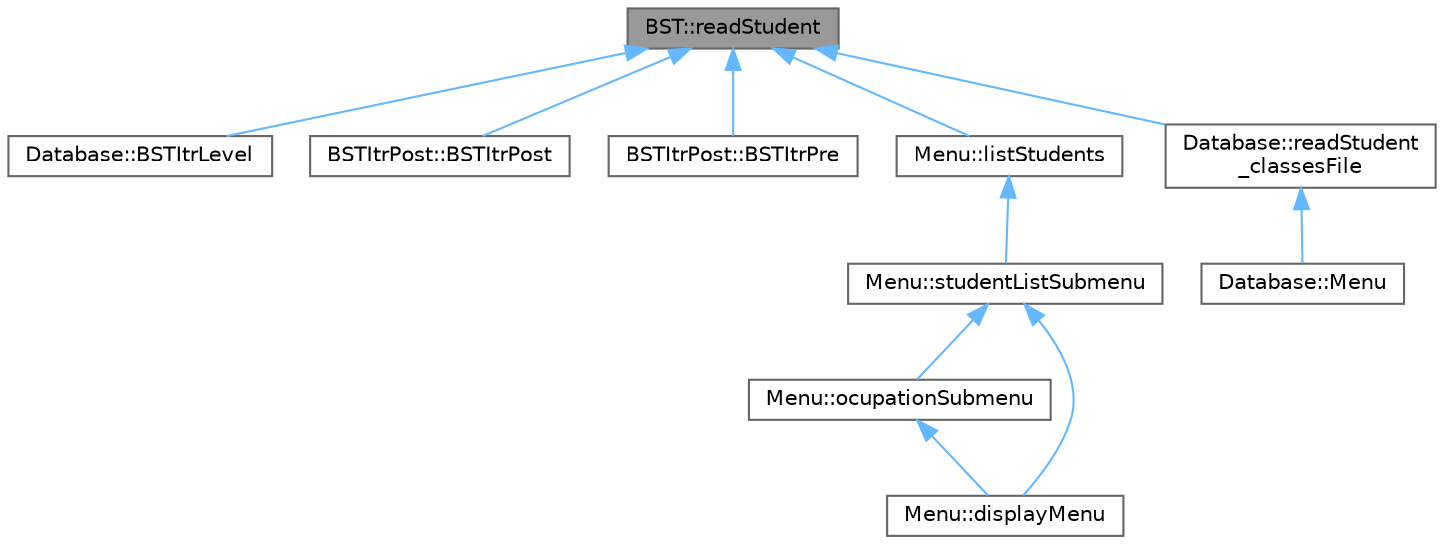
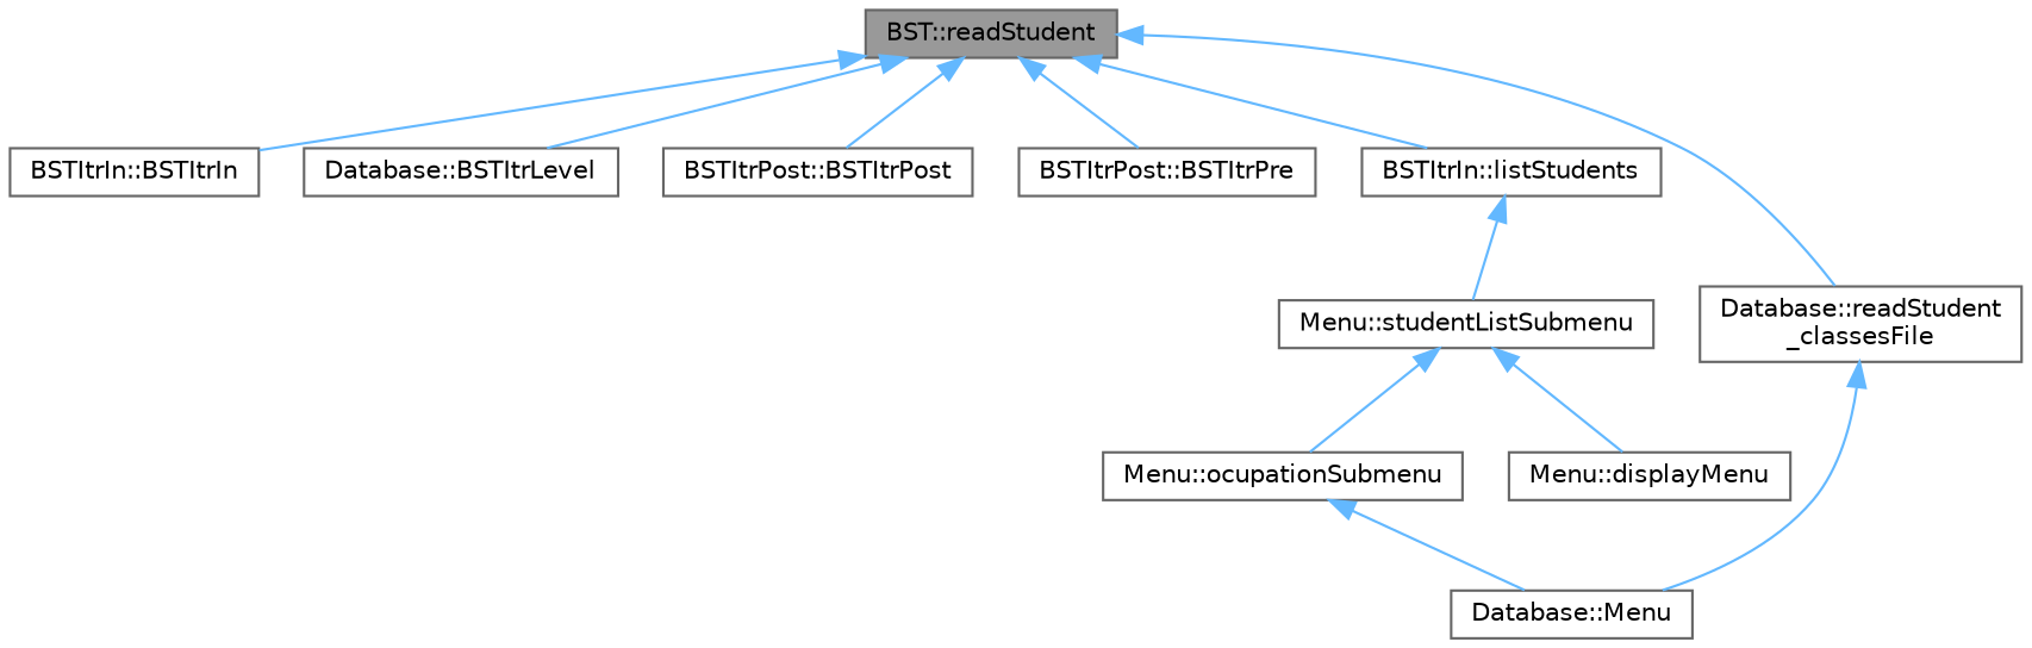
  digraph {
    rankdir=TB
    node [color=grey40 fillcolor=white fontname=Helvetica fontsize=10 shape=box style=filled]
    edge [color=steelblue1 dir=back fontname=Helvetica fontsize=10 labelfontname=Helvetica labelfontsize=10 style=solid]
    n1 [color=gray40 fillcolor=grey60 fontcolor=black height=0.2 label="BST::readStudent" width=0.4]
+   n2 [height=0.2 label="BSTItrIn::BSTItrIn" width=0.4]
    n3 [height=0.2 label="Database::BSTItrLevel" width=0.4]
    n4 [height=0.2 label="BSTItrPost::BSTItrPost" width=0.4]
    n5 [height=0.2 label="BSTItrPost::BSTItrPre" width=0.4]
-   n6 [height=0.2 label="Menu::listStudents" width=0.4]
+   n6 [height=0.2 label="BSTItrIn::listStudents" width=0.4]
    n7 [height=0.2 label="Database::readStudent\l_classesFile" width=0.4]
    n8 [height=0.2 label="Menu::studentListSubmenu" width=0.4]
    n9 [height=0.2 label="Database::Menu" width=0.4]
    n10 [height=0.2 label="Menu::ocupationSubmenu" width=0.4]
    n11 [height=0.2 label="Menu::displayMenu" width=0.4]
+   n1 -> n2
    n1 -> n3
    n1 -> n4
    n1 -> n5
    n1 -> n6
    n1 -> n7
    n6 -> n8
    n7 -> n9
    n8 -> n10
    n8 -> n11
-   n10 -> n11
+   n10 -> n9
  }
